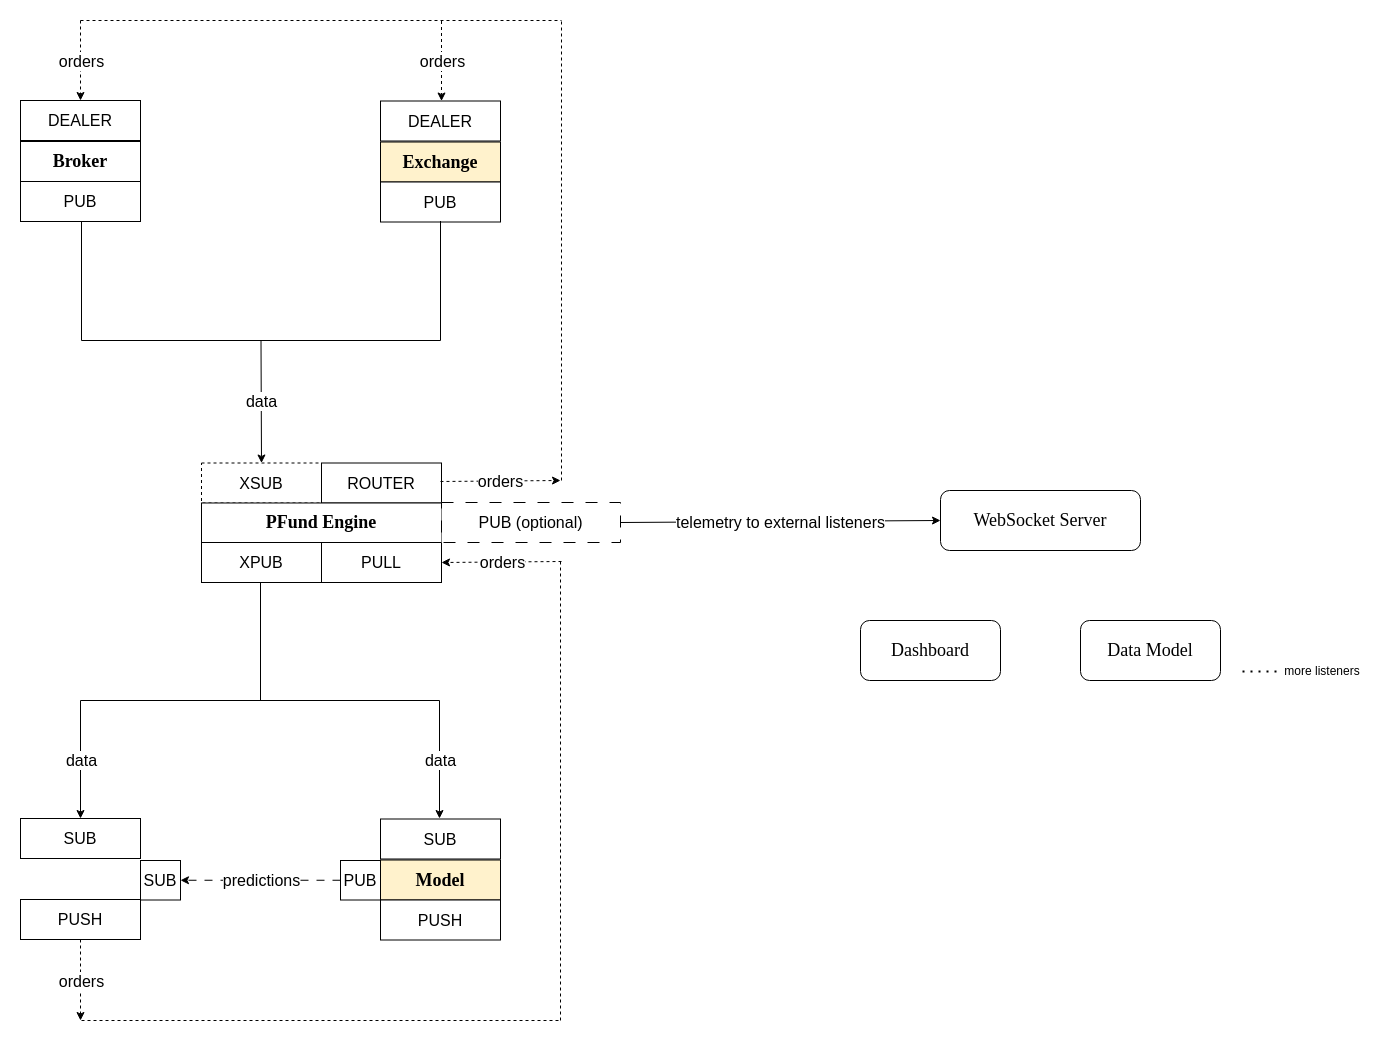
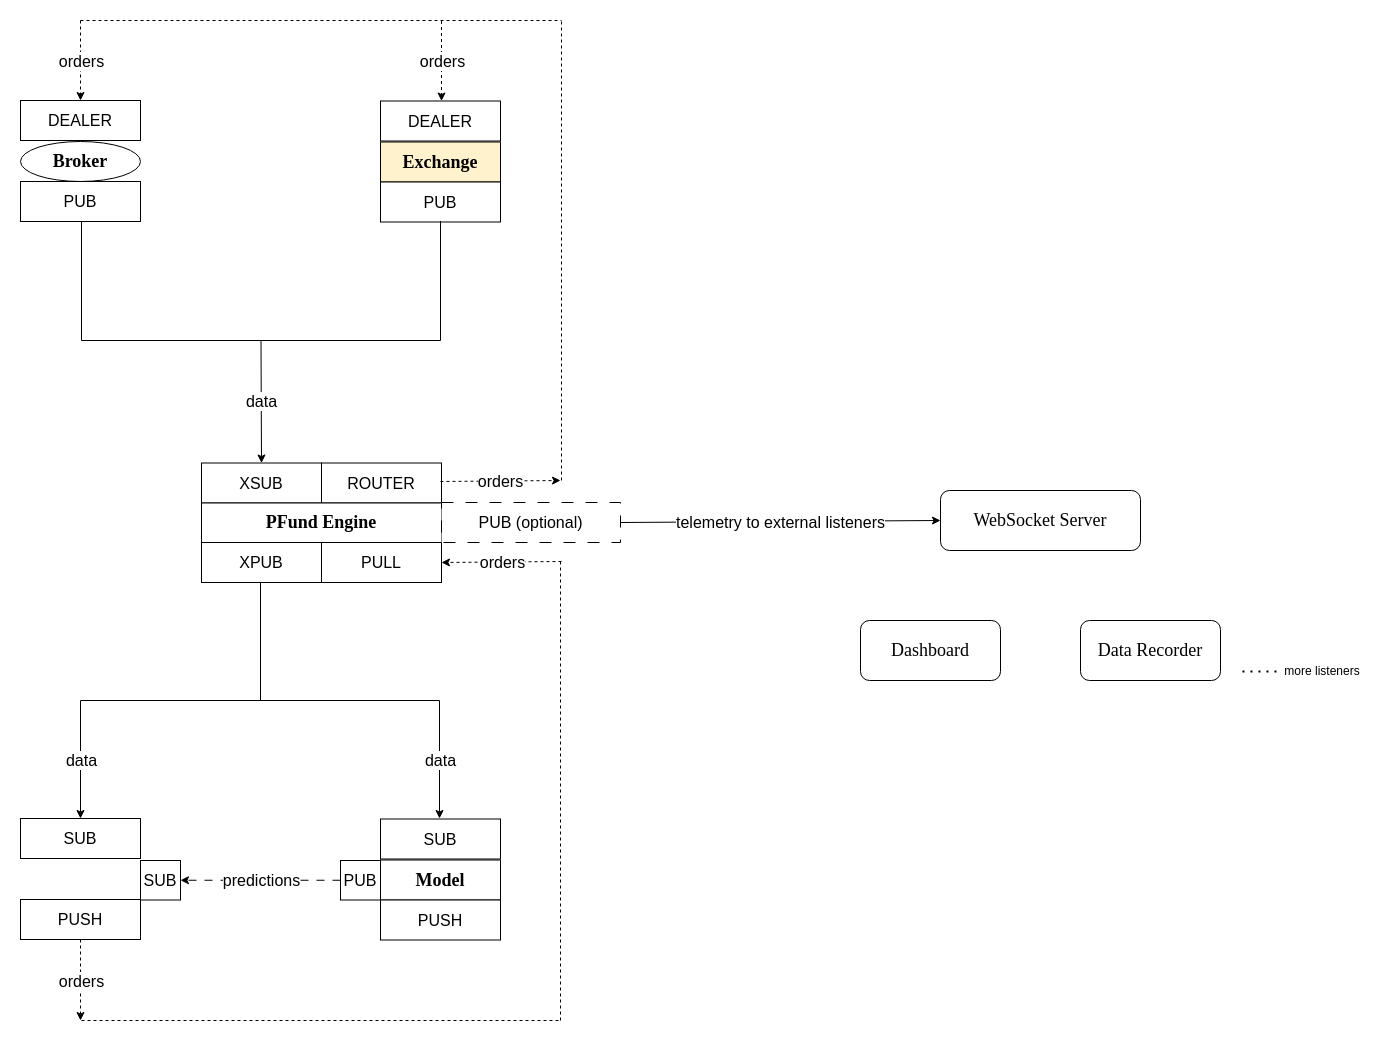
  <mxCell id="0" />
  <mxCell id="1" parent="0" />
  <mxCell id="2" value="&lt;font style=&quot;font-size: 16px;&quot;&gt;SUB&lt;/font&gt;" style="rounded=0;whiteSpace=wrap;html=1;" parent="1" vertex="1"><mxGeometry x="20" y="818" width="120" height="40" as="geometry" /></mxCell>
  <mxCell id="3" value="&lt;font style=&quot;font-size: 16px;&quot;&gt;PUSH&lt;/font&gt;" style="rounded=0;whiteSpace=wrap;html=1;" parent="1" vertex="1"><mxGeometry x="20" y="899" width="120" height="40" as="geometry" /></mxCell>
  <mxCell id="4" value="&lt;font style=&quot;font-size: 16px;&quot;&gt;SUB&lt;/font&gt;" style="rounded=0;whiteSpace=wrap;html=1;" parent="1" vertex="1"><mxGeometry x="380" y="818.5" width="120" height="40" as="geometry" /></mxCell>
- <mxCell id="5" value="&lt;font face=&quot;Verdana&quot; style=&quot;font-size: 18px;&quot;&gt;&lt;b&gt;Model&lt;/b&gt;&lt;/font&gt;" style="rounded=0;whiteSpace=wrap;html=1;fillColor=#fff2cc;" parent="1" vertex="1"><mxGeometry x="380" y="859.5" width="120" height="40" as="geometry" /></mxCell>
+ <mxCell id="5" value="&lt;font face=&quot;Verdana&quot; style=&quot;font-size: 18px;&quot;&gt;&lt;b&gt;Model&lt;/b&gt;&lt;/font&gt;" style="rounded=0;whiteSpace=wrap;html=1;" parent="1" vertex="1"><mxGeometry x="380" y="859.5" width="120" height="40" as="geometry" /></mxCell>
  <mxCell id="6" value="&lt;font style=&quot;font-size: 16px;&quot;&gt;PUSH&lt;/font&gt;" style="rounded=0;whiteSpace=wrap;html=1;" parent="1" vertex="1"><mxGeometry x="380" y="899.5" width="120" height="40" as="geometry" /></mxCell>
  <mxCell id="7" value="&lt;span style=&quot;font-size: 16px;&quot;&gt;DEALER&lt;/span&gt;" style="rounded=0;whiteSpace=wrap;html=1;" parent="1" vertex="1"><mxGeometry x="20" y="100" width="120" height="40" as="geometry" /></mxCell>
- <mxCell id="8" value="&lt;font face=&quot;Verdana&quot; style=&quot;font-size: 18px;&quot;&gt;&lt;b&gt;Broker&lt;/b&gt;&lt;/font&gt;" style="rounded=0;whiteSpace=wrap;html=1;" parent="1" vertex="1"><mxGeometry x="20" y="141" width="120" height="40" as="geometry" /></mxCell>
+ <mxCell id="8" value="&lt;font face=&quot;Verdana&quot; style=&quot;font-size: 18px;&quot;&gt;&lt;b&gt;Broker&lt;/b&gt;&lt;/font&gt;" style="ellipse;whiteSpace=wrap;html=1;" parent="1" vertex="1"><mxGeometry x="20" y="141" width="120" height="40" as="geometry" /></mxCell>
  <mxCell id="9" value="&lt;font style=&quot;font-size: 16px;&quot;&gt;PUB&lt;/font&gt;" style="rounded=0;whiteSpace=wrap;html=1;" parent="1" vertex="1"><mxGeometry x="20" y="181" width="120" height="40" as="geometry" /></mxCell>
  <mxCell id="10" value="&lt;font style=&quot;font-size: 16px;&quot;&gt;DEALER&lt;/font&gt;" style="rounded=0;whiteSpace=wrap;html=1;" parent="1" vertex="1"><mxGeometry x="380" y="100.5" width="120" height="40" as="geometry" /></mxCell>
  <mxCell id="11" value="&lt;font face=&quot;Verdana&quot; style=&quot;font-size: 18px;&quot;&gt;&lt;b&gt;Exchange&lt;/b&gt;&lt;/font&gt;" style="rounded=0;whiteSpace=wrap;html=1;fillColor=#fff2cc;" parent="1" vertex="1"><mxGeometry x="380" y="141.5" width="120" height="40" as="geometry" /></mxCell>
  <mxCell id="12" value="&lt;font style=&quot;font-size: 16px;&quot;&gt;PUB&lt;/font&gt;" style="rounded=0;whiteSpace=wrap;html=1;" parent="1" vertex="1"><mxGeometry x="380" y="181.5" width="120" height="40" as="geometry" /></mxCell>
- <mxCell id="13" value="&lt;font style=&quot;font-size: 16px;&quot;&gt;XSUB&lt;/font&gt;" style="rounded=0;whiteSpace=wrap;html=1;dashed=1;" parent="1" vertex="1"><mxGeometry x="201" y="462.5" width="120" height="40" as="geometry" /></mxCell>
+ <mxCell id="13" value="&lt;font style=&quot;font-size: 16px;&quot;&gt;XSUB&lt;/font&gt;" style="rounded=0;whiteSpace=wrap;html=1;" parent="1" vertex="1"><mxGeometry x="201" y="462.5" width="120" height="40" as="geometry" /></mxCell>
  <mxCell id="14" value="&lt;font style=&quot;font-size: 16px;&quot;&gt;ROUTER&lt;/font&gt;" style="rounded=0;whiteSpace=wrap;html=1;" parent="1" vertex="1"><mxGeometry x="321" y="462.5" width="120" height="40" as="geometry" /></mxCell>
  <mxCell id="15" value="&lt;font face=&quot;Verdana&quot; style=&quot;font-size: 18px;&quot;&gt;&lt;b&gt;PFund Engine&lt;/b&gt;&lt;/font&gt;" style="rounded=0;whiteSpace=wrap;html=1;" parent="1" vertex="1"><mxGeometry x="201" y="502.5" width="240" height="39.5" as="geometry" /></mxCell>
  <mxCell id="16" value="&lt;font style=&quot;font-size: 16px;&quot;&gt;XPUB&lt;/font&gt;" style="rounded=0;whiteSpace=wrap;html=1;" parent="1" vertex="1"><mxGeometry x="201" y="542" width="120" height="40" as="geometry" /></mxCell>
  <mxCell id="17" value="&lt;font style=&quot;font-size: 16px;&quot;&gt;PULL&lt;/font&gt;" style="rounded=0;whiteSpace=wrap;html=1;" parent="1" vertex="1"><mxGeometry x="321" y="542" width="120" height="40" as="geometry" /></mxCell>
  <mxCell id="18" value="&lt;font style=&quot;font-size: 16px;&quot;&gt;PUB (optional)&lt;/font&gt;" style="rounded=0;whiteSpace=wrap;html=1;dashed=1;dashPattern=12 12;" parent="1" vertex="1"><mxGeometry x="441" y="502" width="179" height="40" as="geometry" /></mxCell>
  <mxCell id="19" value="" style="endArrow=none;dashed=1;html=1;rounded=0;" parent="1" edge="1"><mxGeometry width="50" height="50" relative="1" as="geometry"><mxPoint x="81" y="1020" as="sourcePoint" /><mxPoint x="561" y="1020" as="targetPoint" /></mxGeometry></mxCell>
  <mxCell id="20" value="" style="endArrow=none;dashed=1;html=1;rounded=0;" parent="1" edge="1"><mxGeometry width="50" height="50" relative="1" as="geometry"><mxPoint x="560" y="1020" as="sourcePoint" /><mxPoint x="560" y="560" as="targetPoint" /></mxGeometry></mxCell>
  <mxCell id="21" value="" style="endArrow=classic;html=1;rounded=0;entryX=0.5;entryY=0;entryDx=0;entryDy=0;exitX=0.5;exitY=1;exitDx=0;exitDy=0;" parent="1" source="27" target="13" edge="1"><mxGeometry relative="1" as="geometry"><mxPoint x="261" y="360" as="sourcePoint" /><mxPoint x="360" y="330" as="targetPoint" /></mxGeometry></mxCell>
  <mxCell id="22" value="&lt;font style=&quot;font-size: 16px;&quot;&gt;data&lt;/font&gt;" style="edgeLabel;resizable=0;html=1;;align=center;verticalAlign=middle;" parent="21" connectable="0" vertex="1"><mxGeometry relative="1" as="geometry" /></mxCell>
  <mxCell id="23" value="" style="endArrow=classic;html=1;rounded=0;entryX=1;entryY=0.5;entryDx=0;entryDy=0;dashed=1;" parent="1" target="17" edge="1"><mxGeometry relative="1" as="geometry"><mxPoint x="561" y="561" as="sourcePoint" /><mxPoint x="440" y="560" as="targetPoint" /></mxGeometry></mxCell>
  <mxCell id="24" value="&lt;font style=&quot;font-size: 16px;&quot;&gt;orders&lt;/font&gt;" style="edgeLabel;resizable=0;html=1;;align=center;verticalAlign=middle;" parent="23" connectable="0" vertex="1"><mxGeometry relative="1" as="geometry" /></mxCell>
  <mxCell id="25" value="" style="endArrow=classic;html=1;rounded=0;exitX=0.5;exitY=1;exitDx=0;exitDy=0;dashed=1;" parent="1" source="3" edge="1"><mxGeometry relative="1" as="geometry"><mxPoint x="70" y="1040" as="sourcePoint" /><mxPoint x="80" y="1020" as="targetPoint" /></mxGeometry></mxCell>
  <mxCell id="26" value="&lt;font style=&quot;font-size: 16px;&quot;&gt;orders&lt;/font&gt;" style="edgeLabel;resizable=0;html=1;;align=center;verticalAlign=middle;" parent="25" connectable="0" vertex="1"><mxGeometry relative="1" as="geometry" /></mxCell>
  <mxCell id="27" value="" style="shape=partialRectangle;whiteSpace=wrap;html=1;bottom=1;right=1;left=1;top=0;fillColor=none;routingCenterX=-0.5;" parent="1" vertex="1"><mxGeometry x="81" y="221" width="359" height="119" as="geometry" /></mxCell>
  <mxCell id="28" value="" style="endArrow=none;html=1;rounded=0;" parent="1" edge="1"><mxGeometry width="50" height="50" relative="1" as="geometry"><mxPoint x="260" y="700" as="sourcePoint" /><mxPoint x="260" y="582" as="targetPoint" /></mxGeometry></mxCell>
  <mxCell id="29" value="" style="endArrow=none;html=1;rounded=0;" parent="1" edge="1"><mxGeometry width="50" height="50" relative="1" as="geometry"><mxPoint x="80" y="700" as="sourcePoint" /><mxPoint x="439" y="700" as="targetPoint" /></mxGeometry></mxCell>
  <mxCell id="30" value="" style="endArrow=classic;html=1;rounded=0;" parent="1" target="2" edge="1"><mxGeometry relative="1" as="geometry"><mxPoint x="80" y="700" as="sourcePoint" /><mxPoint x="170" y="730" as="targetPoint" /></mxGeometry></mxCell>
  <mxCell id="31" value="&lt;font style=&quot;font-size: 16px;&quot;&gt;data&lt;/font&gt;" style="edgeLabel;resizable=0;html=1;;align=center;verticalAlign=middle;" parent="30" connectable="0" vertex="1"><mxGeometry relative="1" as="geometry" /></mxCell>
  <mxCell id="32" value="" style="endArrow=classic;rounded=0;html=1;" parent="1" edge="1"><mxGeometry relative="1" as="geometry"><mxPoint x="439" y="700" as="sourcePoint" /><mxPoint x="439" y="818" as="targetPoint" /></mxGeometry></mxCell>
  <mxCell id="33" value="&lt;font style=&quot;font-size: 16px;&quot;&gt;data&lt;/font&gt;" style="edgeLabel;resizable=0;html=1;;align=center;verticalAlign=middle;" parent="32" connectable="0" vertex="1"><mxGeometry relative="1" as="geometry" /></mxCell>
  <mxCell id="34" value="" style="endArrow=classic;html=1;rounded=0;entryX=1;entryY=0.5;entryDx=0;entryDy=0;dashed=1;" parent="1" edge="1"><mxGeometry relative="1" as="geometry"><mxPoint x="440" y="481" as="sourcePoint" /><mxPoint x="560" y="480" as="targetPoint" /></mxGeometry></mxCell>
  <mxCell id="35" value="&lt;font style=&quot;font-size: 16px;&quot;&gt;orders&lt;/font&gt;" style="edgeLabel;resizable=0;html=1;;align=center;verticalAlign=middle;" parent="34" connectable="0" vertex="1"><mxGeometry relative="1" as="geometry" /></mxCell>
  <mxCell id="36" value="" style="endArrow=none;dashed=1;html=1;rounded=0;" parent="1" edge="1"><mxGeometry width="50" height="50" relative="1" as="geometry"><mxPoint x="561" y="480" as="sourcePoint" /><mxPoint x="561" y="20" as="targetPoint" /></mxGeometry></mxCell>
  <mxCell id="37" value="" style="endArrow=none;dashed=1;html=1;rounded=0;" parent="1" edge="1"><mxGeometry width="50" height="50" relative="1" as="geometry"><mxPoint x="80" y="20" as="sourcePoint" /><mxPoint x="561" y="20" as="targetPoint" /></mxGeometry></mxCell>
  <mxCell id="38" value="" style="endArrow=classic;html=1;rounded=0;entryX=0.5;entryY=0;entryDx=0;entryDy=0;dashed=1;" parent="1" target="7" edge="1"><mxGeometry relative="1" as="geometry"><mxPoint x="80" y="20" as="sourcePoint" /><mxPoint x="210" y="60" as="targetPoint" /></mxGeometry></mxCell>
  <mxCell id="39" value="&lt;font style=&quot;font-size: 16px;&quot;&gt;orders&lt;/font&gt;" style="edgeLabel;resizable=0;html=1;;align=center;verticalAlign=middle;" parent="38" connectable="0" vertex="1"><mxGeometry relative="1" as="geometry" /></mxCell>
  <mxCell id="40" value="" style="endArrow=classic;html=1;rounded=0;entryX=0.5;entryY=0;entryDx=0;entryDy=0;dashed=1;" parent="1" edge="1"><mxGeometry relative="1" as="geometry"><mxPoint x="441" y="20.5" as="sourcePoint" /><mxPoint x="441" y="100.5" as="targetPoint" /></mxGeometry></mxCell>
  <mxCell id="41" value="&lt;font style=&quot;font-size: 16px;&quot;&gt;orders&lt;/font&gt;" style="edgeLabel;resizable=0;html=1;;align=center;verticalAlign=middle;" parent="40" connectable="0" vertex="1"><mxGeometry relative="1" as="geometry" /></mxCell>
  <mxCell id="42" value="" style="endArrow=classic;html=1;rounded=0;" parent="1" edge="1"><mxGeometry relative="1" as="geometry"><mxPoint x="620" y="522" as="sourcePoint" /><mxPoint x="940" y="520" as="targetPoint" /></mxGeometry></mxCell>
  <mxCell id="43" value="&lt;font style=&quot;font-size: 16px;&quot;&gt;telemetry to external listeners&lt;/font&gt;" style="edgeLabel;resizable=0;html=1;;align=center;verticalAlign=middle;" parent="42" connectable="0" vertex="1"><mxGeometry relative="1" as="geometry" /></mxCell>
  <mxCell id="44" value="&lt;font style=&quot;font-size: 18px;&quot; face=&quot;Verdana&quot;&gt;WebSocket Server&lt;/font&gt;" style="rounded=1;whiteSpace=wrap;html=1;" parent="1" vertex="1"><mxGeometry x="940" y="490" width="200" height="60" as="geometry" /></mxCell>
  <mxCell id="45" value="&lt;font style=&quot;font-size: 18px;&quot; face=&quot;Verdana&quot;&gt;Dashboard&lt;/font&gt;" style="whiteSpace=wrap;html=1;rounded=1;" parent="1" vertex="1"><mxGeometry x="860" y="620" width="140" height="60" as="geometry" /></mxCell>
- <mxCell id="46" value="&lt;font style=&quot;font-size: 18px;&quot; face=&quot;Verdana&quot;&gt;Data Model&lt;/font&gt;" style="whiteSpace=wrap;html=1;rounded=1;" parent="1" vertex="1"><mxGeometry x="1080" y="620" width="140" height="60" as="geometry" /></mxCell>
+ <mxCell id="46" value="&lt;font style=&quot;font-size: 18px;&quot; face=&quot;Verdana&quot;&gt;Data Recorder&lt;/font&gt;" style="whiteSpace=wrap;html=1;rounded=1;" parent="1" vertex="1"><mxGeometry x="1080" y="620" width="140" height="60" as="geometry" /></mxCell>
  <mxCell id="47" value="" style="endArrow=none;dashed=1;html=1;dashPattern=1 3;strokeWidth=2;rounded=0;" parent="1" target="48" edge="1"><mxGeometry width="50" height="50" relative="1" as="geometry"><mxPoint x="1242" y="671" as="sourcePoint" /><mxPoint x="1312" y="671" as="targetPoint" /></mxGeometry></mxCell>
  <mxCell id="48" value="more listeners" style="text;html=1;align=center;verticalAlign=middle;whiteSpace=wrap;rounded=0;" parent="1" vertex="1"><mxGeometry x="1282" y="656" width="80" height="30" as="geometry" /></mxCell>
  <mxCell id="49" value="&lt;font style=&quot;font-size: 16px;&quot;&gt;PUB&lt;/font&gt;" style="rounded=0;whiteSpace=wrap;html=1;" parent="1" vertex="1"><mxGeometry x="340" y="860" width="40" height="39.5" as="geometry" /></mxCell>
  <mxCell id="50" value="&lt;font style=&quot;font-size: 16px;&quot;&gt;SUB&lt;/font&gt;" style="rounded=0;whiteSpace=wrap;html=1;" parent="1" vertex="1"><mxGeometry x="140" y="860" width="40" height="39.5" as="geometry" /></mxCell>
  <mxCell id="51" value="" style="endArrow=classic;html=1;rounded=0;exitX=0;exitY=0.5;exitDx=0;exitDy=0;entryX=1;entryY=0.5;entryDx=0;entryDy=0;dashed=1;dashPattern=8 8;" parent="1" source="49" target="50" edge="1"><mxGeometry relative="1" as="geometry"><mxPoint x="271" y="818.5" as="sourcePoint" /><mxPoint x="371" y="818.5" as="targetPoint" /></mxGeometry></mxCell>
  <mxCell id="52" value="&lt;font style=&quot;font-size: 16px;&quot;&gt;predictions&lt;/font&gt;" style="edgeLabel;resizable=0;html=1;;align=center;verticalAlign=middle;" parent="51" connectable="0" vertex="1"><mxGeometry relative="1" as="geometry" /></mxCell>
